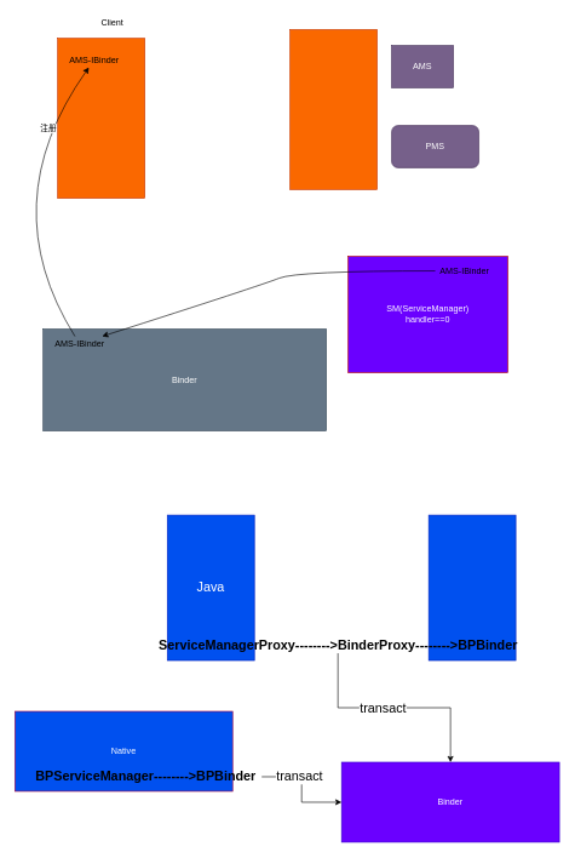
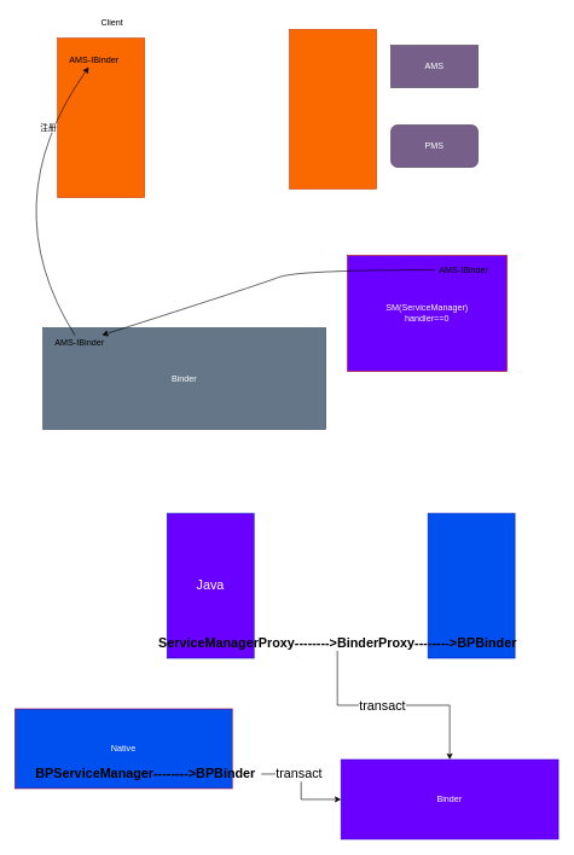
  <mxCell id="0" />
  <mxCell id="1" parent="0" />
  <mxCell id="2" value="" style="group" vertex="1" connectable="0" parent="1"><mxGeometry x="59" y="20" width="710" height="572" as="geometry" /></mxCell>
  <mxCell id="3" value="" style="rounded=0;whiteSpace=wrap;html=1;fillColor=#fa6800;strokeColor=#C73500;fontColor=#ffffff;" parent="2" vertex="1"><mxGeometry x="20" y="32" width="120" height="220" as="geometry" /></mxCell>
  <mxCell id="4" value="Client&lt;br&gt;" style="text;html=1;align=center;verticalAlign=middle;resizable=0;points=[];autosize=1;" parent="2" vertex="1"><mxGeometry x="70" width="50" height="20" as="geometry" /></mxCell>
  <mxCell id="5" value="" style="rounded=0;whiteSpace=wrap;html=1;fillColor=#fa6800;strokeColor=#C73500;fontColor=#ffffff;" parent="2" vertex="1"><mxGeometry x="340" y="20" width="120" height="220" as="geometry" /></mxCell>
- <mxCell id="6" value="AMS" style="rounded=0;whiteSpace=wrap;html=1;fillColor=#76608a;strokeColor=#432D57;fontColor=#ffffff;" parent="2" vertex="1"><mxGeometry x="480" y="42" width="85" height="58" as="geometry" /></mxCell>
+ <mxCell id="6" value="AMS" style="rounded=0;whiteSpace=wrap;html=1;fillColor=#76608a;strokeColor=#432D57;fontColor=#ffffff;" parent="2" vertex="1"><mxGeometry x="480" y="42" width="120" height="58" as="geometry" /></mxCell>
  <mxCell id="7" value="PMS" style="whiteSpace=wrap;html=1;fillColor=#76608a;strokeColor=#432D57;fontColor=#ffffff;rounded=1;" parent="2" vertex="1"><mxGeometry x="480" y="152" width="120" height="58" as="geometry" /></mxCell>
  <mxCell id="8" value="SM(ServiceManager)&lt;br&gt;handler==0" style="rounded=0;whiteSpace=wrap;html=1;fillColor=#6a00ff;strokeColor=#B20000;fontColor=#ffffff;" parent="2" vertex="1"><mxGeometry x="420" y="332" width="220" height="160" as="geometry" /></mxCell>
  <mxCell id="9" value="Binder" style="rounded=0;whiteSpace=wrap;html=1;fillColor=#647687;strokeColor=#314354;fontColor=#ffffff;" parent="2" vertex="1"><mxGeometry y="432" width="390" height="140" as="geometry" /></mxCell>
  <mxCell id="10" value="AMS-IBinder&lt;br&gt;" style="text;html=1;align=center;verticalAlign=middle;resizable=0;points=[];autosize=1;" parent="2" vertex="1"><mxGeometry x="540" y="342" width="80" height="20" as="geometry" /></mxCell>
  <mxCell id="11" value="" style="curved=1;endArrow=classic;html=1;" parent="2" source="10" target="12" edge="1"><mxGeometry width="50" height="50" relative="1" as="geometry"><mxPoint x="190" y="106.5" as="sourcePoint" /><mxPoint x="209.98" y="373" as="targetPoint" /><Array as="points"><mxPoint x="350" y="352" /><mxPoint x="300" y="372" /></Array></mxGeometry></mxCell>
  <mxCell id="12" value="AMS-IBinder&lt;br&gt;" style="text;html=1;align=center;verticalAlign=middle;resizable=0;points=[];autosize=1;" parent="2" vertex="1"><mxGeometry x="10" y="442" width="80" height="20" as="geometry" /></mxCell>
  <mxCell id="13" value="AMS-IBinder&lt;br&gt;" style="text;html=1;align=center;verticalAlign=middle;resizable=0;points=[];autosize=1;" parent="2" vertex="1"><mxGeometry x="30" y="52" width="80" height="20" as="geometry" /></mxCell>
  <mxCell id="14" value="" style="curved=1;endArrow=classic;html=1;" parent="2" source="12" target="13" edge="1"><mxGeometry width="50" height="50" relative="1" as="geometry"><mxPoint x="340" y="340" as="sourcePoint" /><mxPoint x="30" y="210" as="targetPoint" /><Array as="points"><mxPoint x="-70" y="260" /></Array></mxGeometry></mxCell>
  <mxCell id="15" value="注册" style="edgeLabel;html=1;align=center;verticalAlign=middle;resizable=0;points=[];" parent="14" vertex="1" connectable="0"><mxGeometry x="0.548" y="-2" relative="1" as="geometry"><mxPoint as="offset" /></mxGeometry></mxCell>
  <mxCell id="16" value="" style="group" vertex="1" connectable="0" parent="1"><mxGeometry x="20" y="708" width="750" height="450" as="geometry" /></mxCell>
- <mxCell id="17" value="&lt;font style=&quot;font-size: 18px&quot;&gt;Java&lt;/font&gt;" style="rounded=0;whiteSpace=wrap;html=1;fillColor=#0050ef;strokeColor=#001DBC;fontColor=#ffffff;" vertex="1" parent="16"><mxGeometry x="210" width="120" height="200" as="geometry" /></mxCell>
+ <mxCell id="17" value="&lt;font style=&quot;font-size: 18px&quot;&gt;Java&lt;/font&gt;" style="rounded=0;whiteSpace=wrap;html=1;fillColor=#6a00ff;strokeColor=#001DBC;fontColor=#ffffff;" vertex="1" parent="16"><mxGeometry x="210" width="120" height="200" as="geometry" /></mxCell>
  <mxCell id="18" value="" style="rounded=0;whiteSpace=wrap;html=1;fillColor=#0050ef;strokeColor=#001DBC;fontColor=#ffffff;" vertex="1" parent="16"><mxGeometry x="570" width="120" height="200" as="geometry" /></mxCell>
  <mxCell id="19" value="&lt;b&gt;&lt;font style=&quot;font-size: 18px&quot;&gt;ServiceManagerProxy--------&amp;gt;BinderProxy--------&amp;gt;BPBinder&lt;/font&gt;&lt;/b&gt;" style="text;html=1;align=center;verticalAlign=middle;resizable=0;points=[];autosize=1;" vertex="1" parent="16"><mxGeometry x="190" y="170" width="510" height="20" as="geometry" /></mxCell>
  <mxCell id="20" value="Native" style="rounded=0;whiteSpace=wrap;html=1;fillColor=#0050ef;strokeColor=#A50040;fontColor=#ffffff;" vertex="1" parent="16"><mxGeometry y="270" width="300" height="110" as="geometry" /></mxCell>
  <mxCell id="21" value="&lt;b&gt;&lt;font style=&quot;font-size: 18px&quot;&gt;BPServiceManager--------&amp;gt;BPBinder&lt;/font&gt;&lt;/b&gt;" style="text;html=1;align=center;verticalAlign=middle;resizable=0;points=[];autosize=1;" vertex="1" parent="16"><mxGeometry x="20" y="350" width="320" height="20" as="geometry" /></mxCell>
  <mxCell id="22" value="Binder" style="rounded=0;whiteSpace=wrap;html=1;fillColor=#6a00ff;strokeColor=#3700CC;fontColor=#ffffff;" vertex="1" parent="16"><mxGeometry x="450" y="340" width="300" height="110" as="geometry" /></mxCell>
  <mxCell id="23" style="edgeStyle=orthogonalEdgeStyle;rounded=0;orthogonalLoop=1;jettySize=auto;html=1;" edge="1" parent="16" source="19" target="22"><mxGeometry relative="1" as="geometry" /></mxCell>
  <mxCell id="24" value="&lt;font style=&quot;font-size: 18px&quot;&gt;transact&lt;/font&gt;" style="edgeLabel;html=1;align=center;verticalAlign=middle;resizable=0;points=[];" vertex="1" connectable="0" parent="23"><mxGeometry x="-0.107" relative="1" as="geometry"><mxPoint as="offset" /></mxGeometry></mxCell>
  <mxCell id="25" style="edgeStyle=orthogonalEdgeStyle;rounded=0;orthogonalLoop=1;jettySize=auto;html=1;" edge="1" parent="16" source="21" target="22"><mxGeometry relative="1" as="geometry" /></mxCell>
  <mxCell id="26" value="&lt;font style=&quot;font-size: 18px&quot;&gt;transact&lt;/font&gt;" style="edgeLabel;html=1;align=center;verticalAlign=middle;resizable=0;points=[];" vertex="1" connectable="0" parent="25"><mxGeometry x="-0.298" y="1" relative="1" as="geometry"><mxPoint as="offset" /></mxGeometry></mxCell>
